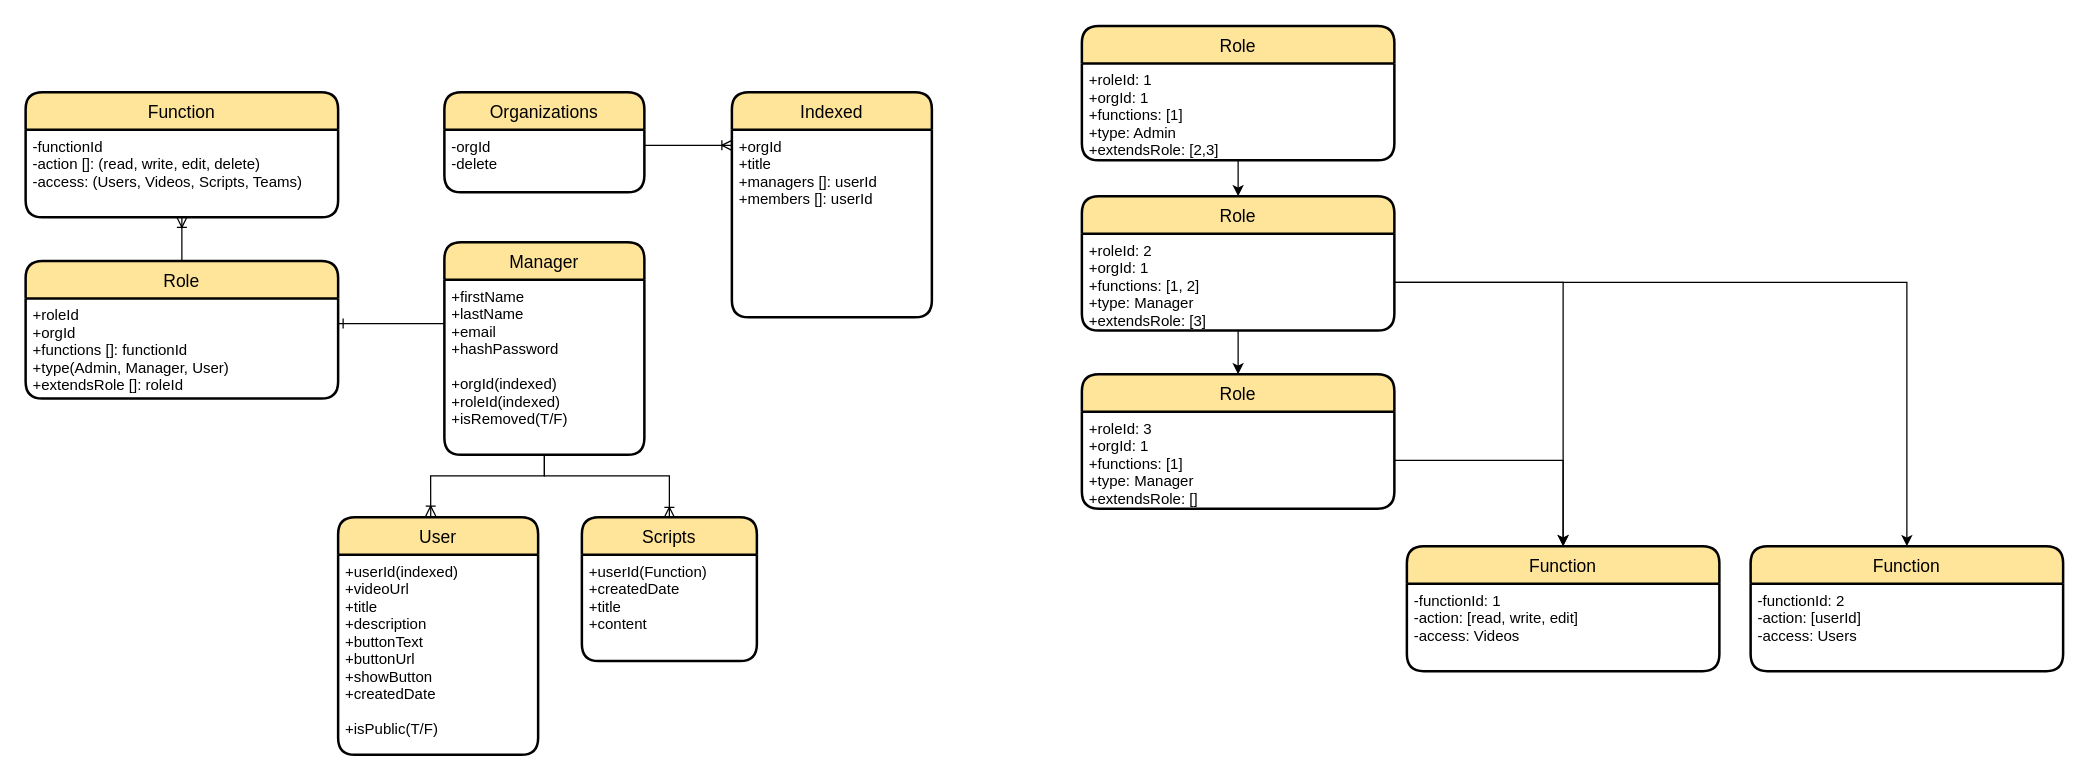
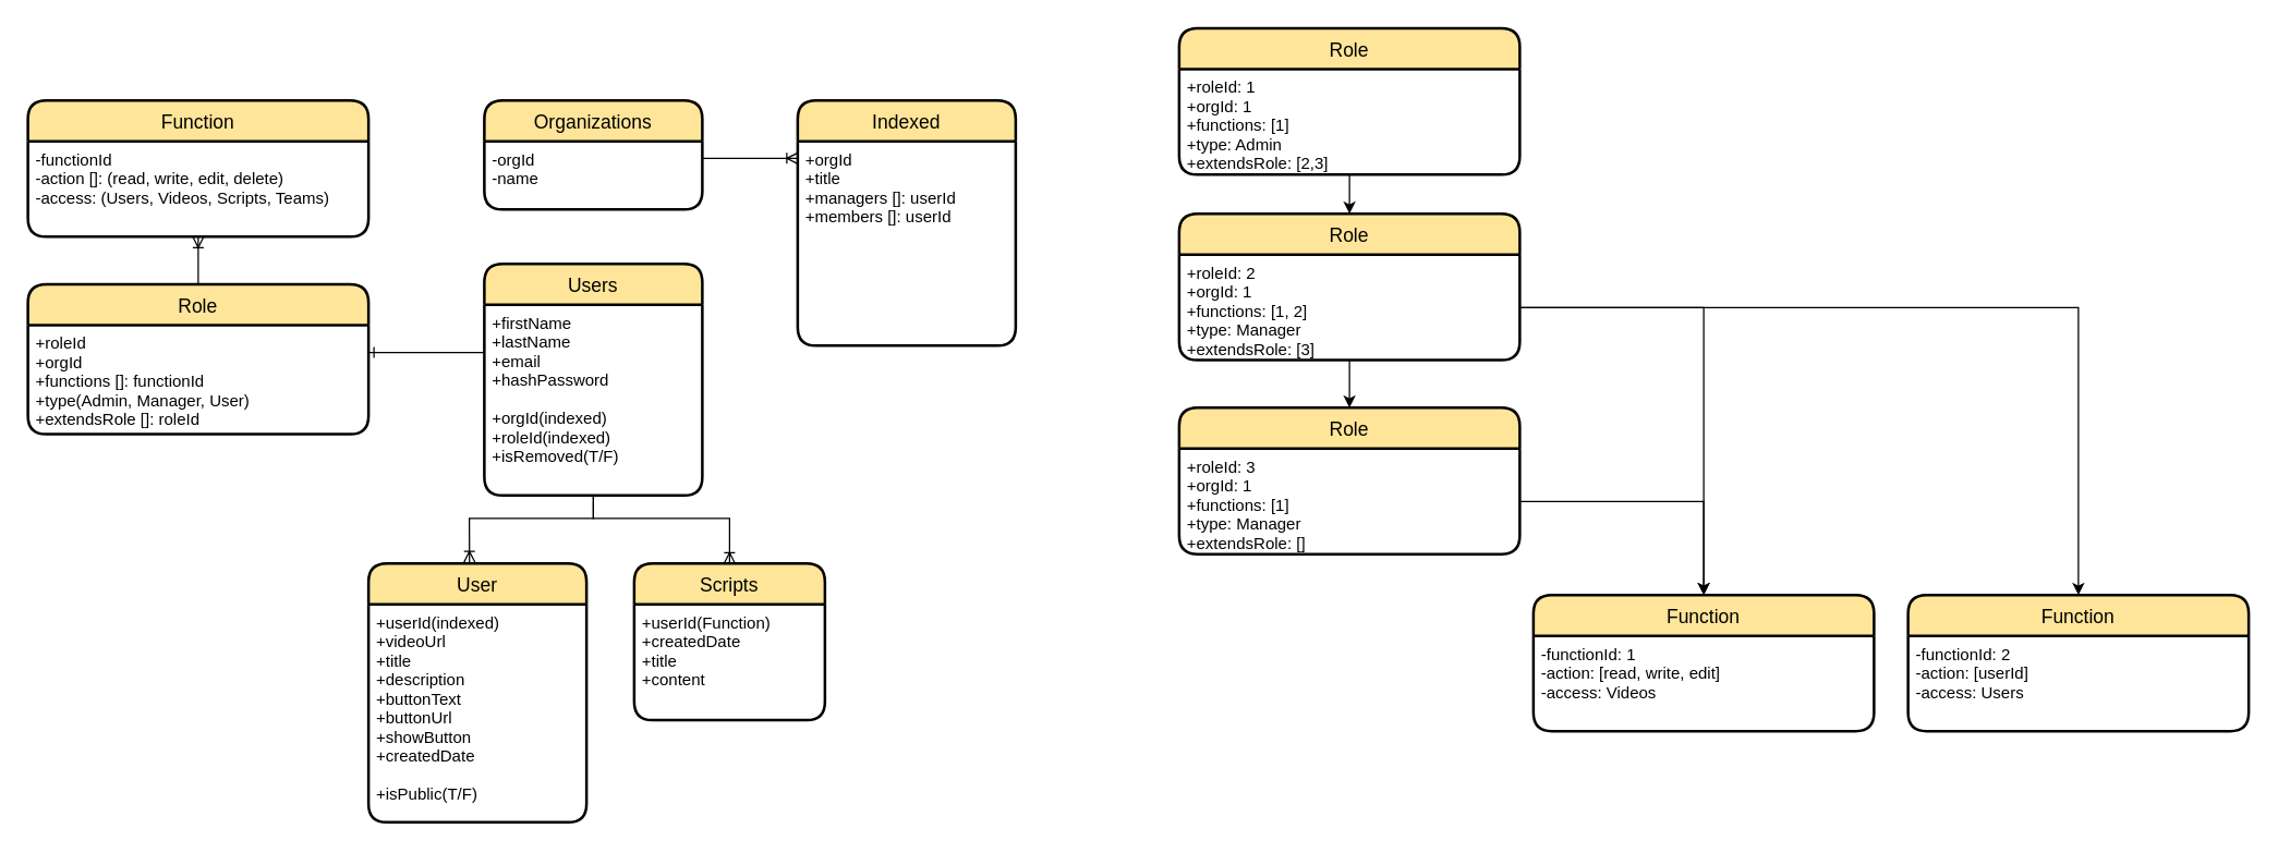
  <mxCell id="0" />
  <mxCell id="1" parent="0" />
  <mxCell id="2" value="Organizations" style="swimlane;childLayout=stackLayout;horizontal=1;startSize=30;horizontalStack=0;rounded=1;fontSize=14;fontStyle=0;strokeWidth=2;resizeParent=0;resizeLast=1;shadow=0;dashed=0;align=center;fillColor=#FFE599;" parent="1" vertex="1"><mxGeometry x="355" y="73.12" width="160" height="80" as="geometry" /></mxCell>
- <mxCell id="3" value="-orgId&#10;-delete" style="align=left;strokeColor=none;fillColor=none;spacingLeft=4;fontSize=12;verticalAlign=top;resizable=0;rotatable=0;part=1;" parent="2" vertex="1"><mxGeometry y="30" width="160" height="50" as="geometry" /></mxCell>
+ <mxCell id="3" value="-orgId&#10;-name" style="align=left;strokeColor=none;fillColor=none;spacingLeft=4;fontSize=12;verticalAlign=top;resizable=0;rotatable=0;part=1;" parent="2" vertex="1"><mxGeometry y="30" width="160" height="50" as="geometry" /></mxCell>
  <mxCell id="4" value="Indexed" style="swimlane;childLayout=stackLayout;horizontal=1;startSize=30;horizontalStack=0;rounded=1;fontSize=14;fontStyle=0;strokeWidth=2;resizeParent=0;resizeLast=1;shadow=0;dashed=0;align=center;fillColor=#FFE599;" parent="1" vertex="1"><mxGeometry x="585" y="73.12" width="160" height="180" as="geometry"><mxRectangle x="540" y="290" width="70" height="30" as="alternateBounds" /></mxGeometry></mxCell>
  <mxCell id="5" value="+orgId&#10;+title&#10;+managers []: userId&#10;+members []: userId" style="align=left;strokeColor=none;fillColor=none;spacingLeft=4;fontSize=12;verticalAlign=top;resizable=0;rotatable=0;part=1;" parent="4" vertex="1"><mxGeometry y="30" width="160" height="150" as="geometry" /></mxCell>
- <mxCell id="6" value="Manager" style="swimlane;childLayout=stackLayout;horizontal=1;startSize=30;horizontalStack=0;rounded=1;fontSize=14;fontStyle=0;strokeWidth=2;resizeParent=0;resizeLast=1;shadow=0;dashed=0;align=center;fillColor=#FFE599;" parent="1" vertex="1"><mxGeometry x="355" y="193.12" width="160" height="170" as="geometry" /></mxCell>
+ <mxCell id="6" value="Users" style="swimlane;childLayout=stackLayout;horizontal=1;startSize=30;horizontalStack=0;rounded=1;fontSize=14;fontStyle=0;strokeWidth=2;resizeParent=0;resizeLast=1;shadow=0;dashed=0;align=center;fillColor=#FFE599;" parent="1" vertex="1"><mxGeometry x="355" y="193.12" width="160" height="170" as="geometry" /></mxCell>
  <mxCell id="7" value="+firstName&#10;+lastName&#10;+email&#10;+hashPassword&#10;&#10;+orgId(indexed)&#10;+roleId(indexed)&#10;+isRemoved(T/F)" style="align=left;strokeColor=none;fillColor=none;spacingLeft=4;fontSize=12;verticalAlign=top;resizable=0;rotatable=0;part=1;" parent="6" vertex="1"><mxGeometry y="30" width="160" height="140" as="geometry" /></mxCell>
  <mxCell id="8" value="User" style="swimlane;childLayout=stackLayout;horizontal=1;startSize=30;horizontalStack=0;rounded=1;fontSize=14;fontStyle=0;strokeWidth=2;resizeParent=0;resizeLast=1;shadow=0;dashed=0;align=center;fillColor=#FFE599;" parent="1" vertex="1"><mxGeometry x="270" y="413.12" width="160" height="190" as="geometry" /></mxCell>
  <mxCell id="9" value="+userId(indexed)&#10;+videoUrl&#10;+title&#10;+description&#10;+buttonText&#10;+buttonUrl&#10;+showButton&#10;+createdDate&#10;&#10;+isPublic(T/F)" style="align=left;strokeColor=none;fillColor=none;spacingLeft=4;fontSize=12;verticalAlign=top;resizable=0;rotatable=0;part=1;" parent="8" vertex="1"><mxGeometry y="30" width="160" height="160" as="geometry" /></mxCell>
  <mxCell id="10" value="Scripts" style="swimlane;childLayout=stackLayout;horizontal=1;startSize=30;horizontalStack=0;rounded=1;fontSize=14;fontStyle=0;strokeWidth=2;resizeParent=0;resizeLast=1;shadow=0;dashed=0;align=center;fillColor=#FFE599;" parent="1" vertex="1"><mxGeometry x="465" y="413.12" width="140" height="115" as="geometry" /></mxCell>
  <mxCell id="11" value="+userId(Function)&#10;+createdDate&#10;+title&#10;+content" style="align=left;strokeColor=none;fillColor=none;spacingLeft=4;fontSize=12;verticalAlign=top;resizable=0;rotatable=0;part=1;" parent="10" vertex="1"><mxGeometry y="30" width="140" height="85" as="geometry" /></mxCell>
  <mxCell id="12" value="Function" style="swimlane;childLayout=stackLayout;horizontal=1;startSize=30;horizontalStack=0;rounded=1;fontSize=14;fontStyle=0;strokeWidth=2;resizeParent=0;resizeLast=1;shadow=0;dashed=0;align=center;fillColor=#FFE599;" parent="1" vertex="1"><mxGeometry x="20" y="73.12" width="250" height="100" as="geometry" /></mxCell>
  <mxCell id="13" value="-functionId&#10;-action []: (read, write, edit, delete)&#10;-access: (Users, Videos, Scripts, Teams)" style="align=left;strokeColor=none;fillColor=none;spacingLeft=4;fontSize=12;verticalAlign=top;resizable=0;rotatable=0;part=1;" parent="12" vertex="1"><mxGeometry y="30" width="250" height="70" as="geometry" /></mxCell>
  <mxCell id="14" value="Role" style="swimlane;childLayout=stackLayout;horizontal=1;startSize=30;horizontalStack=0;rounded=1;fontSize=14;fontStyle=0;strokeWidth=2;resizeParent=0;resizeLast=1;shadow=0;align=center;fillColor=#FFE599;swimlaneLine=1;" parent="1" vertex="1"><mxGeometry x="20" y="208.12" width="250" height="110" as="geometry"><mxRectangle x="540" y="290" width="70" height="30" as="alternateBounds" /></mxGeometry></mxCell>
  <mxCell id="15" value="+roleId&#10;+orgId&#10;+functions []: functionId&#10;+type(Admin, Manager, User)&#10;+extendsRole []: roleId" style="align=left;strokeColor=none;fillColor=none;spacingLeft=4;fontSize=12;verticalAlign=top;resizable=0;rotatable=0;part=1;" parent="14" vertex="1"><mxGeometry y="30" width="250" height="80" as="geometry" /></mxCell>
  <mxCell id="16" value="Role" style="swimlane;childLayout=stackLayout;horizontal=1;startSize=30;horizontalStack=0;rounded=1;fontSize=14;fontStyle=0;strokeWidth=2;resizeParent=0;resizeLast=1;shadow=0;dashed=0;align=center;fillColor=#FFE599;" parent="1" vertex="1"><mxGeometry x="865" y="20" width="250" height="107.5" as="geometry"><mxRectangle x="540" y="290" width="70" height="30" as="alternateBounds" /></mxGeometry></mxCell>
  <mxCell id="17" value="+roleId: 1&#10;+orgId: 1&#10;+functions: [1]&#10;+type: Admin&#10;+extendsRole: [2,3]" style="align=left;strokeColor=none;fillColor=none;spacingLeft=4;fontSize=12;verticalAlign=top;resizable=0;rotatable=0;part=1;" parent="16" vertex="1"><mxGeometry y="30" width="250" height="77.5" as="geometry" /></mxCell>
  <mxCell id="18" value="Role" style="swimlane;childLayout=stackLayout;horizontal=1;startSize=30;horizontalStack=0;rounded=1;fontSize=14;fontStyle=0;strokeWidth=2;resizeParent=0;resizeLast=1;shadow=0;dashed=0;align=center;fillColor=#FFE599;" parent="1" vertex="1"><mxGeometry x="865" y="156.25" width="250" height="107.5" as="geometry"><mxRectangle x="540" y="290" width="70" height="30" as="alternateBounds" /></mxGeometry></mxCell>
  <mxCell id="19" value="+roleId: 2&#10;+orgId: 1&#10;+functions: [1, 2]&#10;+type: Manager&#10;+extendsRole: [3]" style="align=left;strokeColor=none;fillColor=none;spacingLeft=4;fontSize=12;verticalAlign=top;resizable=0;rotatable=0;part=1;" parent="18" vertex="1"><mxGeometry y="30" width="250" height="77.5" as="geometry" /></mxCell>
  <mxCell id="20" value="Role" style="swimlane;childLayout=stackLayout;horizontal=1;startSize=30;horizontalStack=0;rounded=1;fontSize=14;fontStyle=0;strokeWidth=2;resizeParent=0;resizeLast=1;shadow=0;dashed=0;align=center;fillColor=#FFE599;" parent="1" vertex="1"><mxGeometry x="865" y="298.75" width="250" height="107.5" as="geometry"><mxRectangle x="540" y="290" width="70" height="30" as="alternateBounds" /></mxGeometry></mxCell>
  <mxCell id="21" value="+roleId: 3&#10;+orgId: 1&#10;+functions: [1]&#10;+type: Manager&#10;+extendsRole: []" style="align=left;strokeColor=none;fillColor=none;spacingLeft=4;fontSize=12;verticalAlign=top;resizable=0;rotatable=0;part=1;" parent="20" vertex="1"><mxGeometry y="30" width="250" height="77.5" as="geometry" /></mxCell>
  <mxCell id="22" value="Function" style="swimlane;childLayout=stackLayout;horizontal=1;startSize=30;horizontalStack=0;rounded=1;fontSize=14;fontStyle=0;strokeWidth=2;resizeParent=0;resizeLast=1;shadow=0;dashed=0;align=center;fillColor=#FFE599;" parent="1" vertex="1"><mxGeometry x="1125" y="436.25" width="250" height="100" as="geometry" /></mxCell>
  <mxCell id="23" value="-functionId: 1&#10;-action: [read, write, edit]&#10;-access: Videos" style="align=left;strokeColor=none;fillColor=none;spacingLeft=4;fontSize=12;verticalAlign=top;resizable=0;rotatable=0;part=1;" parent="22" vertex="1"><mxGeometry y="30" width="250" height="70" as="geometry" /></mxCell>
  <mxCell id="24" value="Function" style="swimlane;childLayout=stackLayout;horizontal=1;startSize=30;horizontalStack=0;rounded=1;fontSize=14;fontStyle=0;strokeWidth=2;resizeParent=0;resizeLast=1;shadow=0;dashed=0;align=center;fillColor=#FFE599;" parent="1" vertex="1"><mxGeometry x="1400" y="436.25" width="250" height="100" as="geometry" /></mxCell>
  <mxCell id="25" value="-functionId: 2&#10;-action: [userId]&#10;-access: Users" style="align=left;strokeColor=none;fillColor=none;spacingLeft=4;fontSize=12;verticalAlign=top;resizable=0;rotatable=0;part=1;" parent="24" vertex="1"><mxGeometry y="30" width="250" height="70" as="geometry" /></mxCell>
  <mxCell id="26" value="&lt;font color=&quot;#000000&quot;&gt;&lt;br&gt;&lt;/font&gt;" style="text;html=1;align=center;verticalAlign=middle;resizable=0;points=[];autosize=1;fontColor=#FF9933;" parent="1" vertex="1"><mxGeometry x="635" y="173.12" width="20" height="20" as="geometry" /></mxCell>
  <mxCell id="27" style="edgeStyle=orthogonalEdgeStyle;rounded=0;orthogonalLoop=1;jettySize=auto;html=1;entryX=0.5;entryY=0;entryDx=0;entryDy=0;fontColor=#FF9933;" parent="1" source="19" target="22" edge="1"><mxGeometry relative="1" as="geometry" /></mxCell>
  <mxCell id="28" style="edgeStyle=orthogonalEdgeStyle;rounded=0;orthogonalLoop=1;jettySize=auto;html=1;fontColor=#FF9933;" parent="1" source="19" target="24" edge="1"><mxGeometry relative="1" as="geometry" /></mxCell>
  <mxCell id="29" style="edgeStyle=orthogonalEdgeStyle;rounded=0;orthogonalLoop=1;jettySize=auto;html=1;fontColor=#FF9933;" parent="1" source="21" target="22" edge="1"><mxGeometry relative="1" as="geometry" /></mxCell>
  <mxCell id="30" style="edgeStyle=orthogonalEdgeStyle;rounded=0;orthogonalLoop=1;jettySize=auto;html=1;entryX=0.5;entryY=0;entryDx=0;entryDy=0;fontColor=#FF9933;" parent="1" source="19" target="20" edge="1"><mxGeometry relative="1" as="geometry" /></mxCell>
  <mxCell id="31" value="" style="endArrow=ERoneToMany;html=1;rounded=0;entryX=0.5;entryY=0;entryDx=0;entryDy=0;exitX=0.5;exitY=1;exitDx=0;exitDy=0;endFill=0;" edge="1" parent="1" source="7" target="10"><mxGeometry relative="1" as="geometry"><mxPoint x="585" y="353.12" as="sourcePoint" /><mxPoint x="710" y="433.12" as="targetPoint" /><Array as="points"><mxPoint x="435" y="380" /><mxPoint x="535" y="380" /></Array></mxGeometry></mxCell>
  <mxCell id="32" value="" style="endArrow=ERoneToMany;html=1;rounded=0;entryX=0.463;entryY=-0.005;entryDx=0;entryDy=0;exitX=0.5;exitY=1;exitDx=0;exitDy=0;endFill=0;entryPerimeter=0;" edge="1" parent="1" source="7" target="8"><mxGeometry relative="1" as="geometry"><mxPoint x="445" y="363.12" as="sourcePoint" /><mxPoint x="545" y="408.12" as="targetPoint" /><Array as="points"><mxPoint x="435" y="380" /><mxPoint x="344" y="380" /></Array></mxGeometry></mxCell>
  <mxCell id="33" value="" style="endArrow=ERoneToMany;html=1;rounded=0;entryX=0;entryY=0.083;entryDx=0;entryDy=0;exitX=1;exitY=0.25;exitDx=0;exitDy=0;endFill=0;entryPerimeter=0;" edge="1" parent="1" source="3" target="5"><mxGeometry relative="1" as="geometry"><mxPoint x="445" y="163.12" as="sourcePoint" /><mxPoint x="445" y="193.12" as="targetPoint" /></mxGeometry></mxCell>
  <mxCell id="34" value="" style="endArrow=ERoneToMany;html=1;rounded=0;entryX=0.5;entryY=1;entryDx=0;entryDy=0;exitX=0.5;exitY=0;exitDx=0;exitDy=0;endFill=0;" edge="1" parent="1" source="14" target="13"><mxGeometry relative="1" as="geometry"><mxPoint x="445" y="163.12" as="sourcePoint" /><mxPoint x="445" y="193.12" as="targetPoint" /></mxGeometry></mxCell>
  <mxCell id="35" style="edgeStyle=none;rounded=0;orthogonalLoop=1;jettySize=auto;html=1;exitX=1;exitY=0.25;exitDx=0;exitDy=0;entryX=0;entryY=0.25;entryDx=0;entryDy=0;endArrow=none;endFill=0;startArrow=ERone;startFill=0;" edge="1" parent="1" source="15" target="7"><mxGeometry relative="1" as="geometry" /></mxCell>
  <mxCell id="36" style="edgeStyle=orthogonalEdgeStyle;rounded=0;orthogonalLoop=1;jettySize=auto;html=1;entryX=0.5;entryY=0;entryDx=0;entryDy=0;fontColor=#FF9933;exitX=0.5;exitY=1;exitDx=0;exitDy=0;" edge="1" parent="1" source="17" target="18"><mxGeometry relative="1" as="geometry"><mxPoint x="1235" y="93.12" as="sourcePoint" /><mxPoint x="1000" y="308.75" as="targetPoint" /></mxGeometry></mxCell>
